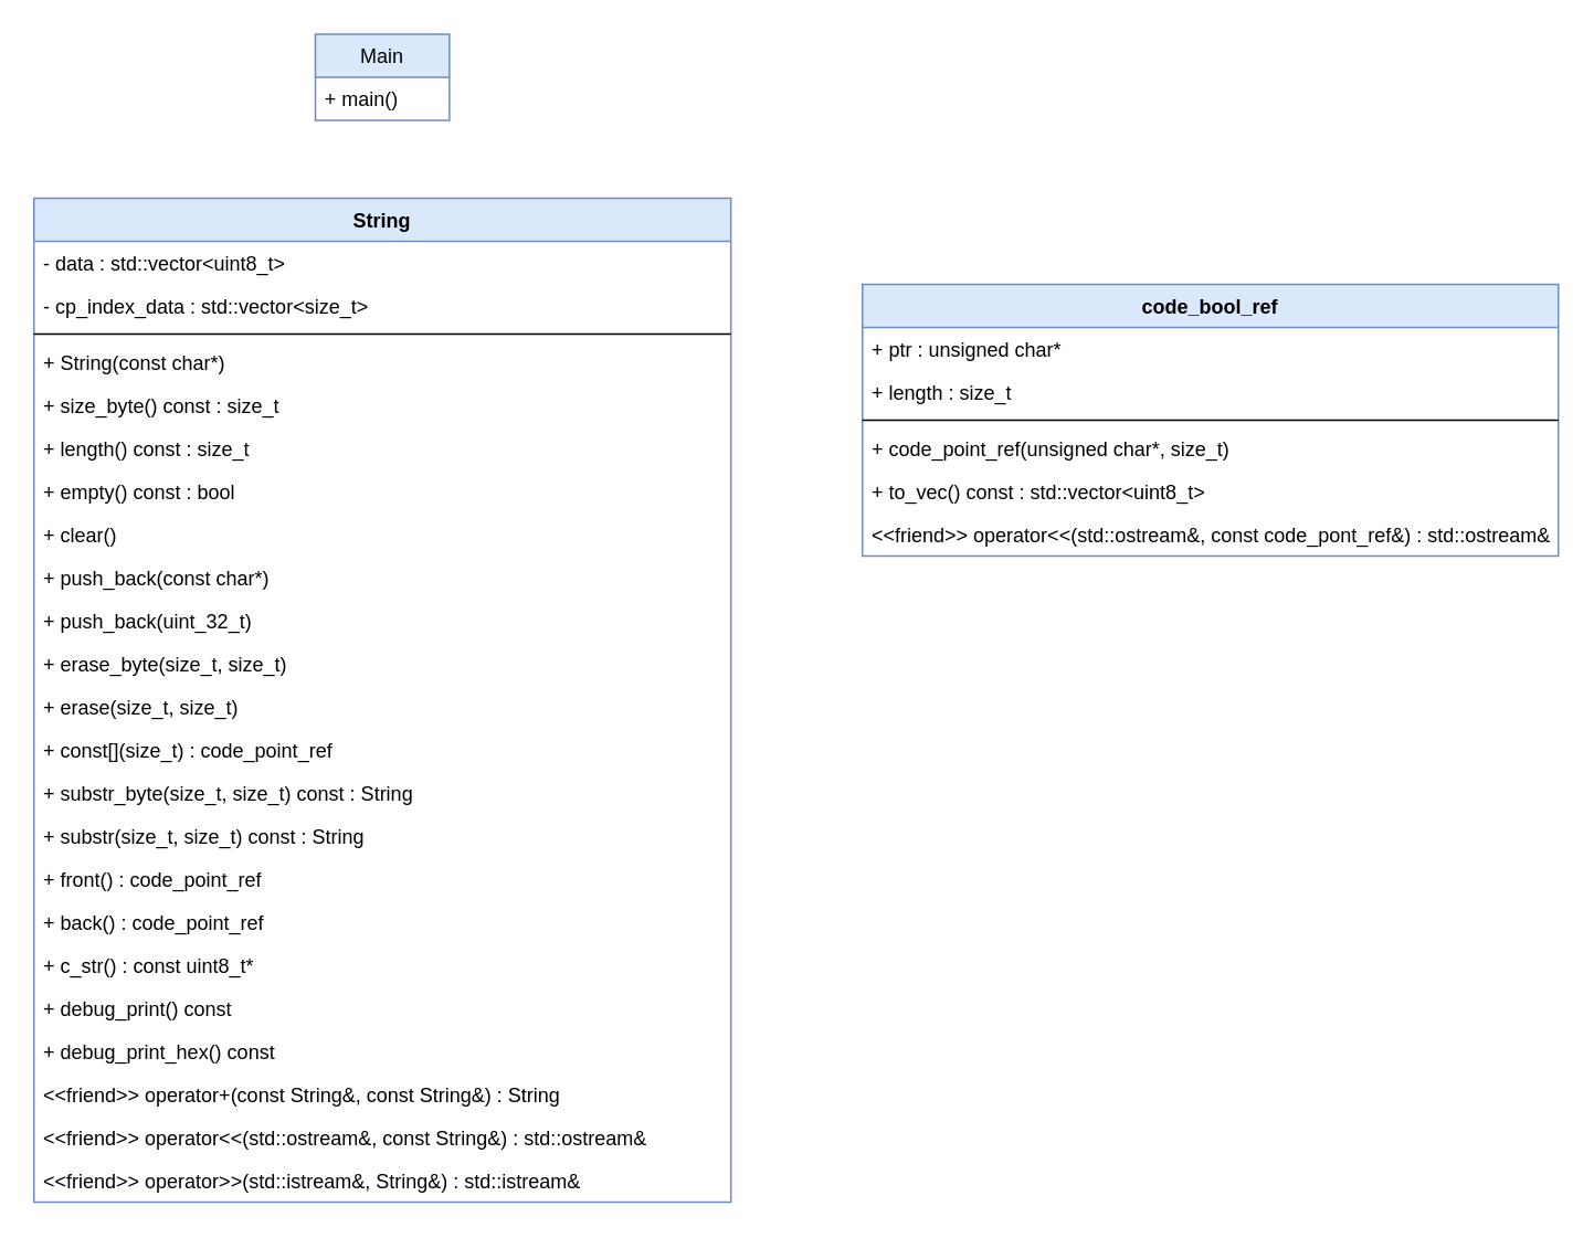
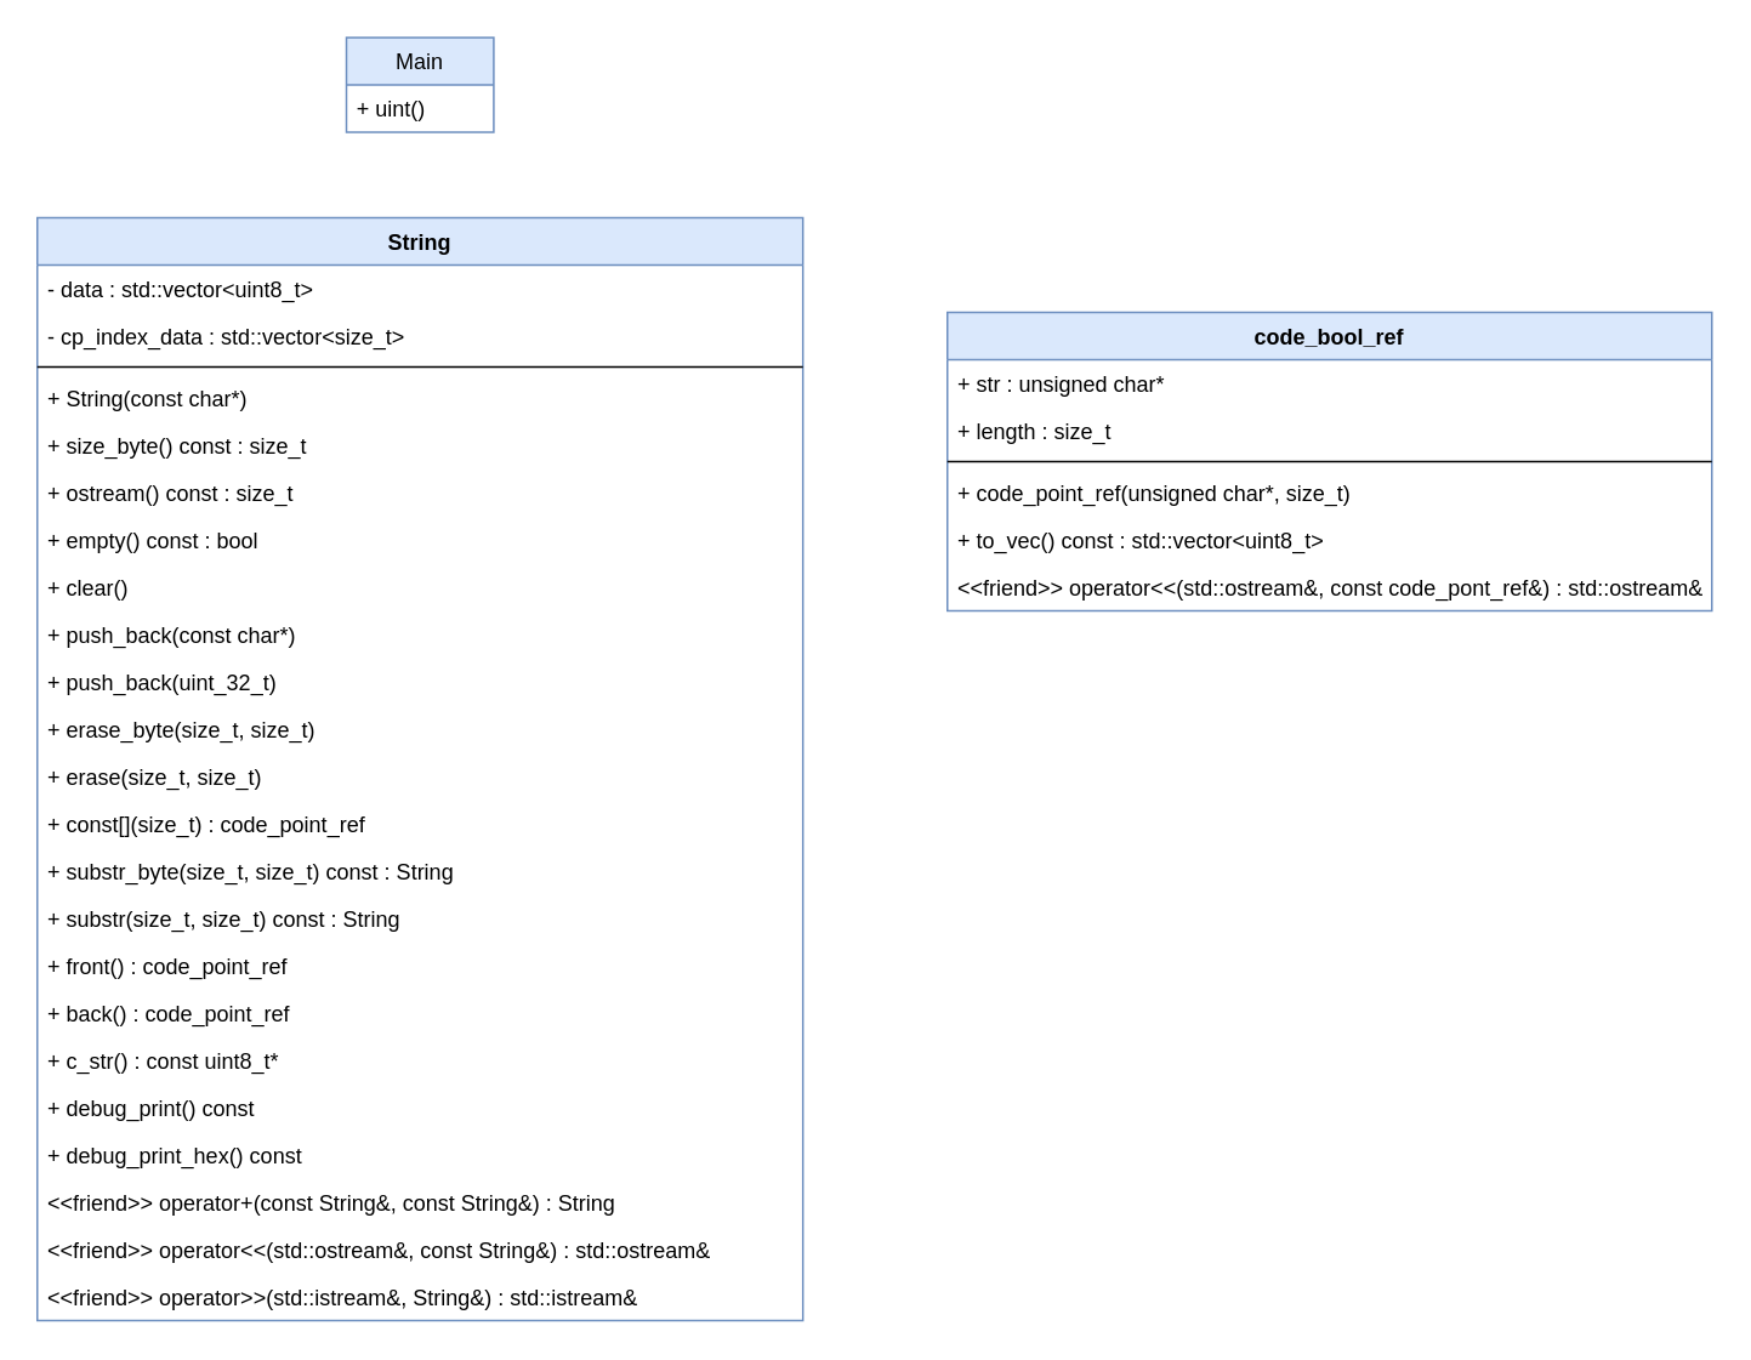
  <mxCell id="0" />
  <mxCell id="1" parent="0" />
  <mxCell id="2" value="Main" style="swimlane;fontStyle=0;childLayout=stackLayout;horizontal=1;startSize=26;fillColor=#dae8fc;horizontalStack=0;resizeParent=1;resizeParentMax=0;resizeLast=0;collapsible=1;marginBottom=0;strokeColor=#6c8ebf;" parent="1" vertex="1"><mxGeometry x="189.84" y="20" width="80.93" height="52" as="geometry" /></mxCell>
- <mxCell id="3" value="+ main()" style="text;align=left;verticalAlign=top;spacingLeft=4;spacingRight=4;overflow=hidden;rotatable=0;points=[[0,0.5],[1,0.5]];portConstraint=eastwest;" parent="2" vertex="1"><mxGeometry y="26" width="80.93" height="26" as="geometry" /></mxCell>
+ <mxCell id="3" value="+ uint()" style="text;align=left;verticalAlign=top;spacingLeft=4;spacingRight=4;overflow=hidden;rotatable=0;points=[[0,0.5],[1,0.5]];portConstraint=eastwest;" parent="2" vertex="1"><mxGeometry y="26" width="80.93" height="26" as="geometry" /></mxCell>
  <mxCell id="4" value="String" style="swimlane;fontStyle=1;align=center;verticalAlign=top;childLayout=stackLayout;horizontal=1;startSize=26;horizontalStack=0;resizeParent=1;resizeParentMax=0;resizeLast=0;collapsible=1;marginBottom=0;fillColor=#dae8fc;strokeColor=#6c8ebf;" parent="1" vertex="1"><mxGeometry x="20" y="119" width="420.62" height="606" as="geometry" /></mxCell>
  <mxCell id="5" value="- data : std::vector&lt;uint8_t&gt;" style="text;align=left;verticalAlign=top;spacingLeft=4;spacingRight=4;overflow=hidden;rotatable=0;points=[[0,0.5],[1,0.5]];portConstraint=eastwest;" vertex="1" parent="4"><mxGeometry y="26" width="420.62" height="26" as="geometry" /></mxCell>
  <mxCell id="6" value="- cp_index_data : std::vector&lt;size_t&gt;" style="text;align=left;verticalAlign=top;spacingLeft=4;spacingRight=4;overflow=hidden;rotatable=0;points=[[0,0.5],[1,0.5]];portConstraint=eastwest;" vertex="1" parent="4"><mxGeometry y="52" width="420.62" height="26" as="geometry" /></mxCell>
  <mxCell id="7" value="" style="line;strokeWidth=1;fillColor=none;align=left;verticalAlign=middle;spacingTop=-1;spacingLeft=3;spacingRight=3;rotatable=0;labelPosition=right;points=[];portConstraint=eastwest;" parent="4" vertex="1"><mxGeometry y="78" width="420.62" height="8" as="geometry" /></mxCell>
  <mxCell id="8" value="+ String(const char*)" style="text;align=left;verticalAlign=top;spacingLeft=4;spacingRight=4;overflow=hidden;rotatable=0;points=[[0,0.5],[1,0.5]];portConstraint=eastwest;" vertex="1" parent="4"><mxGeometry y="86" width="420.62" height="26" as="geometry" /></mxCell>
  <mxCell id="9" value="+ size_byte() const : size_t" style="text;align=left;verticalAlign=top;spacingLeft=4;spacingRight=4;overflow=hidden;rotatable=0;points=[[0,0.5],[1,0.5]];portConstraint=eastwest;" parent="4" vertex="1"><mxGeometry y="112" width="420.62" height="26" as="geometry" /></mxCell>
- <mxCell id="10" value="+ length() const : size_t" style="text;align=left;verticalAlign=top;spacingLeft=4;spacingRight=4;overflow=hidden;rotatable=0;points=[[0,0.5],[1,0.5]];portConstraint=eastwest;" vertex="1" parent="4"><mxGeometry y="138" width="420.62" height="26" as="geometry" /></mxCell>
+ <mxCell id="10" value="+ ostream() const : size_t" style="text;align=left;verticalAlign=top;spacingLeft=4;spacingRight=4;overflow=hidden;rotatable=0;points=[[0,0.5],[1,0.5]];portConstraint=eastwest;" vertex="1" parent="4"><mxGeometry y="138" width="420.62" height="26" as="geometry" /></mxCell>
  <mxCell id="11" value="+ empty() const : bool" style="text;align=left;verticalAlign=top;spacingLeft=4;spacingRight=4;overflow=hidden;rotatable=0;points=[[0,0.5],[1,0.5]];portConstraint=eastwest;" vertex="1" parent="4"><mxGeometry y="164" width="420.62" height="26" as="geometry" /></mxCell>
  <mxCell id="12" value="+ clear()" style="text;align=left;verticalAlign=top;spacingLeft=4;spacingRight=4;overflow=hidden;rotatable=0;points=[[0,0.5],[1,0.5]];portConstraint=eastwest;" vertex="1" parent="4"><mxGeometry y="190" width="420.62" height="26" as="geometry" /></mxCell>
  <mxCell id="13" value="+ push_back(const char*)" style="text;align=left;verticalAlign=top;spacingLeft=4;spacingRight=4;overflow=hidden;rotatable=0;points=[[0,0.5],[1,0.5]];portConstraint=eastwest;" vertex="1" parent="4"><mxGeometry y="216" width="420.62" height="26" as="geometry" /></mxCell>
  <mxCell id="14" value="+ push_back(uint_32_t)" style="text;align=left;verticalAlign=top;spacingLeft=4;spacingRight=4;overflow=hidden;rotatable=0;points=[[0,0.5],[1,0.5]];portConstraint=eastwest;" vertex="1" parent="4"><mxGeometry y="242" width="420.62" height="26" as="geometry" /></mxCell>
  <mxCell id="15" value="+ erase_byte(size_t, size_t)" style="text;align=left;verticalAlign=top;spacingLeft=4;spacingRight=4;overflow=hidden;rotatable=0;points=[[0,0.5],[1,0.5]];portConstraint=eastwest;" vertex="1" parent="4"><mxGeometry y="268" width="420.62" height="26" as="geometry" /></mxCell>
  <mxCell id="16" value="+ erase(size_t, size_t)" style="text;align=left;verticalAlign=top;spacingLeft=4;spacingRight=4;overflow=hidden;rotatable=0;points=[[0,0.5],[1,0.5]];portConstraint=eastwest;" vertex="1" parent="4"><mxGeometry y="294" width="420.62" height="26" as="geometry" /></mxCell>
  <mxCell id="17" value="+ const[](size_t) : code_point_ref" style="text;align=left;verticalAlign=top;spacingLeft=4;spacingRight=4;overflow=hidden;rotatable=0;points=[[0,0.5],[1,0.5]];portConstraint=eastwest;" vertex="1" parent="4"><mxGeometry y="320" width="420.62" height="26" as="geometry" /></mxCell>
  <mxCell id="18" value="+ substr_byte(size_t, size_t) const : String" style="text;align=left;verticalAlign=top;spacingLeft=4;spacingRight=4;overflow=hidden;rotatable=0;points=[[0,0.5],[1,0.5]];portConstraint=eastwest;" vertex="1" parent="4"><mxGeometry y="346" width="420.62" height="26" as="geometry" /></mxCell>
  <mxCell id="19" value="+ substr(size_t, size_t) const : String" style="text;align=left;verticalAlign=top;spacingLeft=4;spacingRight=4;overflow=hidden;rotatable=0;points=[[0,0.5],[1,0.5]];portConstraint=eastwest;" vertex="1" parent="4"><mxGeometry y="372" width="420.62" height="26" as="geometry" /></mxCell>
  <mxCell id="20" value="+ front() : code_point_ref" style="text;align=left;verticalAlign=top;spacingLeft=4;spacingRight=4;overflow=hidden;rotatable=0;points=[[0,0.5],[1,0.5]];portConstraint=eastwest;" vertex="1" parent="4"><mxGeometry y="398" width="420.62" height="26" as="geometry" /></mxCell>
  <mxCell id="21" value="+ back() : code_point_ref" style="text;align=left;verticalAlign=top;spacingLeft=4;spacingRight=4;overflow=hidden;rotatable=0;points=[[0,0.5],[1,0.5]];portConstraint=eastwest;" vertex="1" parent="4"><mxGeometry y="424" width="420.62" height="26" as="geometry" /></mxCell>
  <mxCell id="22" value="+ c_str() : const uint8_t*" style="text;align=left;verticalAlign=top;spacingLeft=4;spacingRight=4;overflow=hidden;rotatable=0;points=[[0,0.5],[1,0.5]];portConstraint=eastwest;" vertex="1" parent="4"><mxGeometry y="450" width="420.62" height="26" as="geometry" /></mxCell>
  <mxCell id="23" value="+ debug_print() const" style="text;align=left;verticalAlign=top;spacingLeft=4;spacingRight=4;overflow=hidden;rotatable=0;points=[[0,0.5],[1,0.5]];portConstraint=eastwest;" vertex="1" parent="4"><mxGeometry y="476" width="420.62" height="26" as="geometry" /></mxCell>
  <mxCell id="24" value="+ debug_print_hex() const" style="text;align=left;verticalAlign=top;spacingLeft=4;spacingRight=4;overflow=hidden;rotatable=0;points=[[0,0.5],[1,0.5]];portConstraint=eastwest;" vertex="1" parent="4"><mxGeometry y="502" width="420.62" height="26" as="geometry" /></mxCell>
  <mxCell id="25" value="&lt;&lt;friend&gt;&gt; operator+(const String&amp;, const String&amp;) : String&#10;" style="text;align=left;verticalAlign=top;spacingLeft=4;spacingRight=4;overflow=hidden;rotatable=0;points=[[0,0.5],[1,0.5]];portConstraint=eastwest;" vertex="1" parent="4"><mxGeometry y="528" width="420.62" height="26" as="geometry" /></mxCell>
  <mxCell id="26" value="&lt;&lt;friend&gt;&gt; operator&lt;&lt;(std::ostream&amp;, const String&amp;) : std::ostream&amp;&#10;" style="text;align=left;verticalAlign=top;spacingLeft=4;spacingRight=4;overflow=hidden;rotatable=0;points=[[0,0.5],[1,0.5]];portConstraint=eastwest;" vertex="1" parent="4"><mxGeometry y="554" width="420.62" height="26" as="geometry" /></mxCell>
  <mxCell id="27" value="&lt;&lt;friend&gt;&gt; operator&gt;&gt;(std::istream&amp;, String&amp;) : std::istream&amp;&#10;" style="text;align=left;verticalAlign=top;spacingLeft=4;spacingRight=4;overflow=hidden;rotatable=0;points=[[0,0.5],[1,0.5]];portConstraint=eastwest;" vertex="1" parent="4"><mxGeometry y="580" width="420.62" height="26" as="geometry" /></mxCell>
  <mxCell id="28" value="code_bool_ref" style="swimlane;fontStyle=1;align=center;verticalAlign=top;childLayout=stackLayout;horizontal=1;startSize=26;horizontalStack=0;resizeParent=1;resizeParentMax=0;resizeLast=0;collapsible=1;marginBottom=0;fillColor=#dae8fc;strokeColor=#6c8ebf;" vertex="1" parent="1"><mxGeometry x="520" y="171" width="420" height="164" as="geometry" /></mxCell>
- <mxCell id="29" value="+ ptr : unsigned char*" style="text;align=left;verticalAlign=top;spacingLeft=4;spacingRight=4;overflow=hidden;rotatable=0;points=[[0,0.5],[1,0.5]];portConstraint=eastwest;" vertex="1" parent="28"><mxGeometry y="26" width="420" height="26" as="geometry" /></mxCell>
+ <mxCell id="29" value="+ str : unsigned char*" style="text;align=left;verticalAlign=top;spacingLeft=4;spacingRight=4;overflow=hidden;rotatable=0;points=[[0,0.5],[1,0.5]];portConstraint=eastwest;" vertex="1" parent="28"><mxGeometry y="26" width="420" height="26" as="geometry" /></mxCell>
  <mxCell id="30" value="+ length : size_t" style="text;align=left;verticalAlign=top;spacingLeft=4;spacingRight=4;overflow=hidden;rotatable=0;points=[[0,0.5],[1,0.5]];portConstraint=eastwest;" vertex="1" parent="28"><mxGeometry y="52" width="420" height="26" as="geometry" /></mxCell>
  <mxCell id="31" value="" style="line;strokeWidth=1;fillColor=none;align=left;verticalAlign=middle;spacingTop=-1;spacingLeft=3;spacingRight=3;rotatable=0;labelPosition=right;points=[];portConstraint=eastwest;" vertex="1" parent="28"><mxGeometry y="78" width="420" height="8" as="geometry" /></mxCell>
  <mxCell id="32" value="+ code_point_ref(unsigned char*, size_t)" style="text;align=left;verticalAlign=top;spacingLeft=4;spacingRight=4;overflow=hidden;rotatable=0;points=[[0,0.5],[1,0.5]];portConstraint=eastwest;" vertex="1" parent="28"><mxGeometry y="86" width="420" height="26" as="geometry" /></mxCell>
  <mxCell id="33" value="+ to_vec() const : std::vector&lt;uint8_t&gt;" style="text;align=left;verticalAlign=top;spacingLeft=4;spacingRight=4;overflow=hidden;rotatable=0;points=[[0,0.5],[1,0.5]];portConstraint=eastwest;" vertex="1" parent="28"><mxGeometry y="112" width="420" height="26" as="geometry" /></mxCell>
  <mxCell id="34" value="&lt;&lt;friend&gt;&gt; operator&lt;&lt;(std::ostream&amp;, const code_pont_ref&amp;) : std::ostream&amp;" style="text;align=left;verticalAlign=top;spacingLeft=4;spacingRight=4;overflow=hidden;rotatable=0;points=[[0,0.5],[1,0.5]];portConstraint=eastwest;" vertex="1" parent="28"><mxGeometry y="138" width="420" height="26" as="geometry" /></mxCell>
